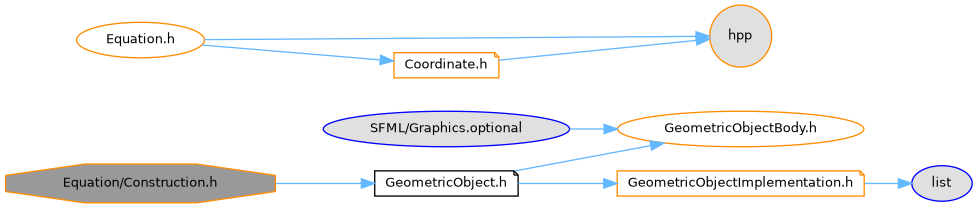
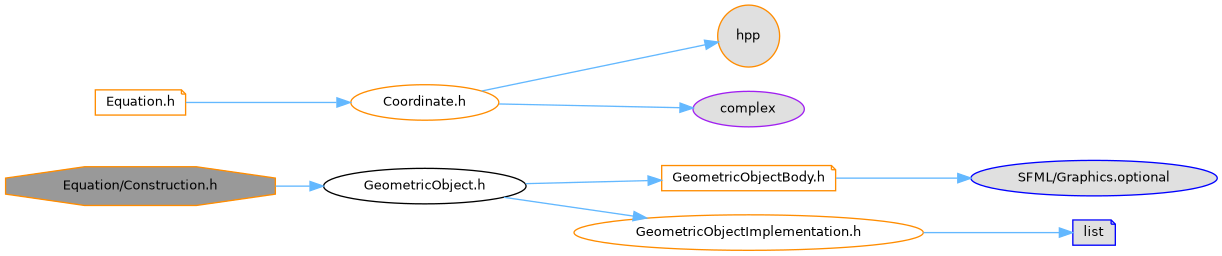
  digraph {
    rankdir=LR
    node [color=darkorange fillcolor=white fontname=Helvetica fontsize=10 shape=ellipse style=filled]
    edge [color=steelblue1 fontname=Helvetica fontsize=10 labelfontname=Helvetica labelfontsize=10 style=solid]
    n1 [fillcolor=grey60 fontcolor=black height=0.2 label="Equation/Construction.h" shape=octagon width=0.4]
-   n2 [color=black height=0.2 label="GeometricObject.h" shape=note width=0.4]
-   n3 [height=0.2 label="GeometricObjectBody.h" width=0.4]
-   n4 [height=0.2 label="GeometricObjectImplementation.h" shape=note width=0.4]
+   n2 [color=black height=0.2 label="GeometricObject.h" width=0.4]
+   n3 [height=0.2 label="GeometricObjectBody.h" shape=note width=0.4]
+   n4 [height=0.2 label="GeometricObjectImplementation.h" width=0.4]
    n5 [color=blue fillcolor="#E0E0E0" height=0.2 label="SFML/Graphics.optional" width=0.4]
-   n6 [color=blue fillcolor="#E0E0E0" height=0.2 label=list width=0.4]
-   n7 [height=0.2 label="Equation.h" width=0.4]
+   n6 [color=blue fillcolor="#E0E0E0" height=0.2 label=list shape=note width=0.4]
+   n7 [height=0.2 label="Equation.h" shape=note width=0.4]
    n8 [fillcolor="#E0E0E0" height=0.2 label=hpp shape=circle width=0.4]
-   n9 [height=0.2 label="Coordinate.h" shape=note width=0.4]
+   n9 [height=0.2 label="Coordinate.h" width=0.4]
+   n10 [color=purple fillcolor="#E0E0E0" height=0.2 label=complex width=0.4]
    n1 -> n2
    n2 -> n3
    n2 -> n4
-   n5 -> n3
+   n3 -> n5
    n4 -> n6
-   n7 -> n8
    n7 -> n9
    n9 -> n8
+   n9 -> n10
  }
